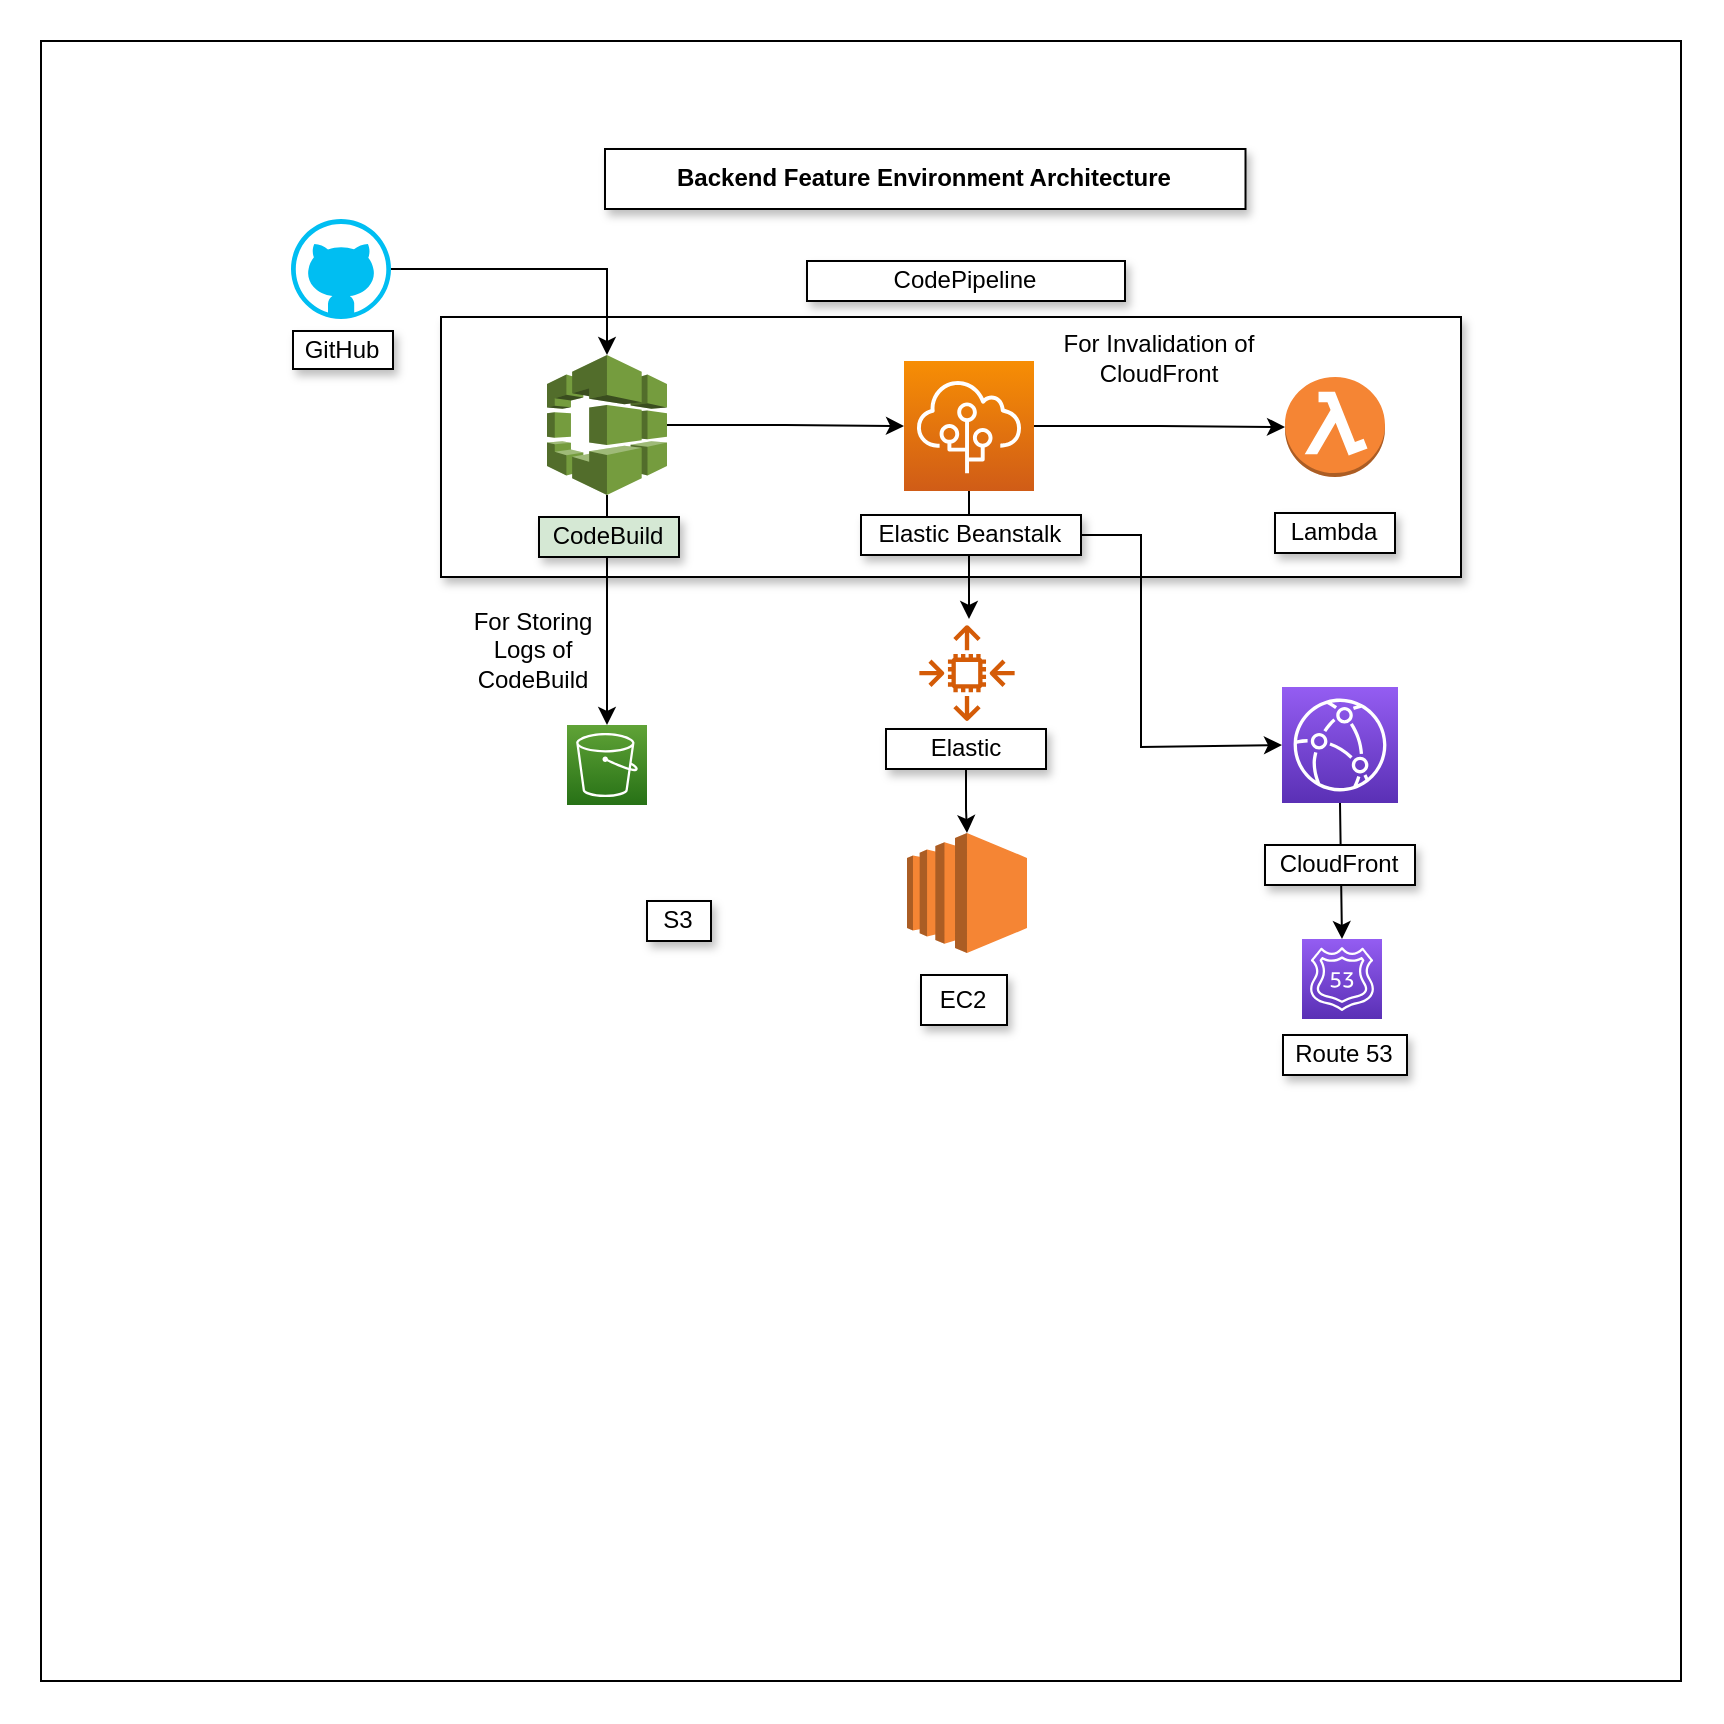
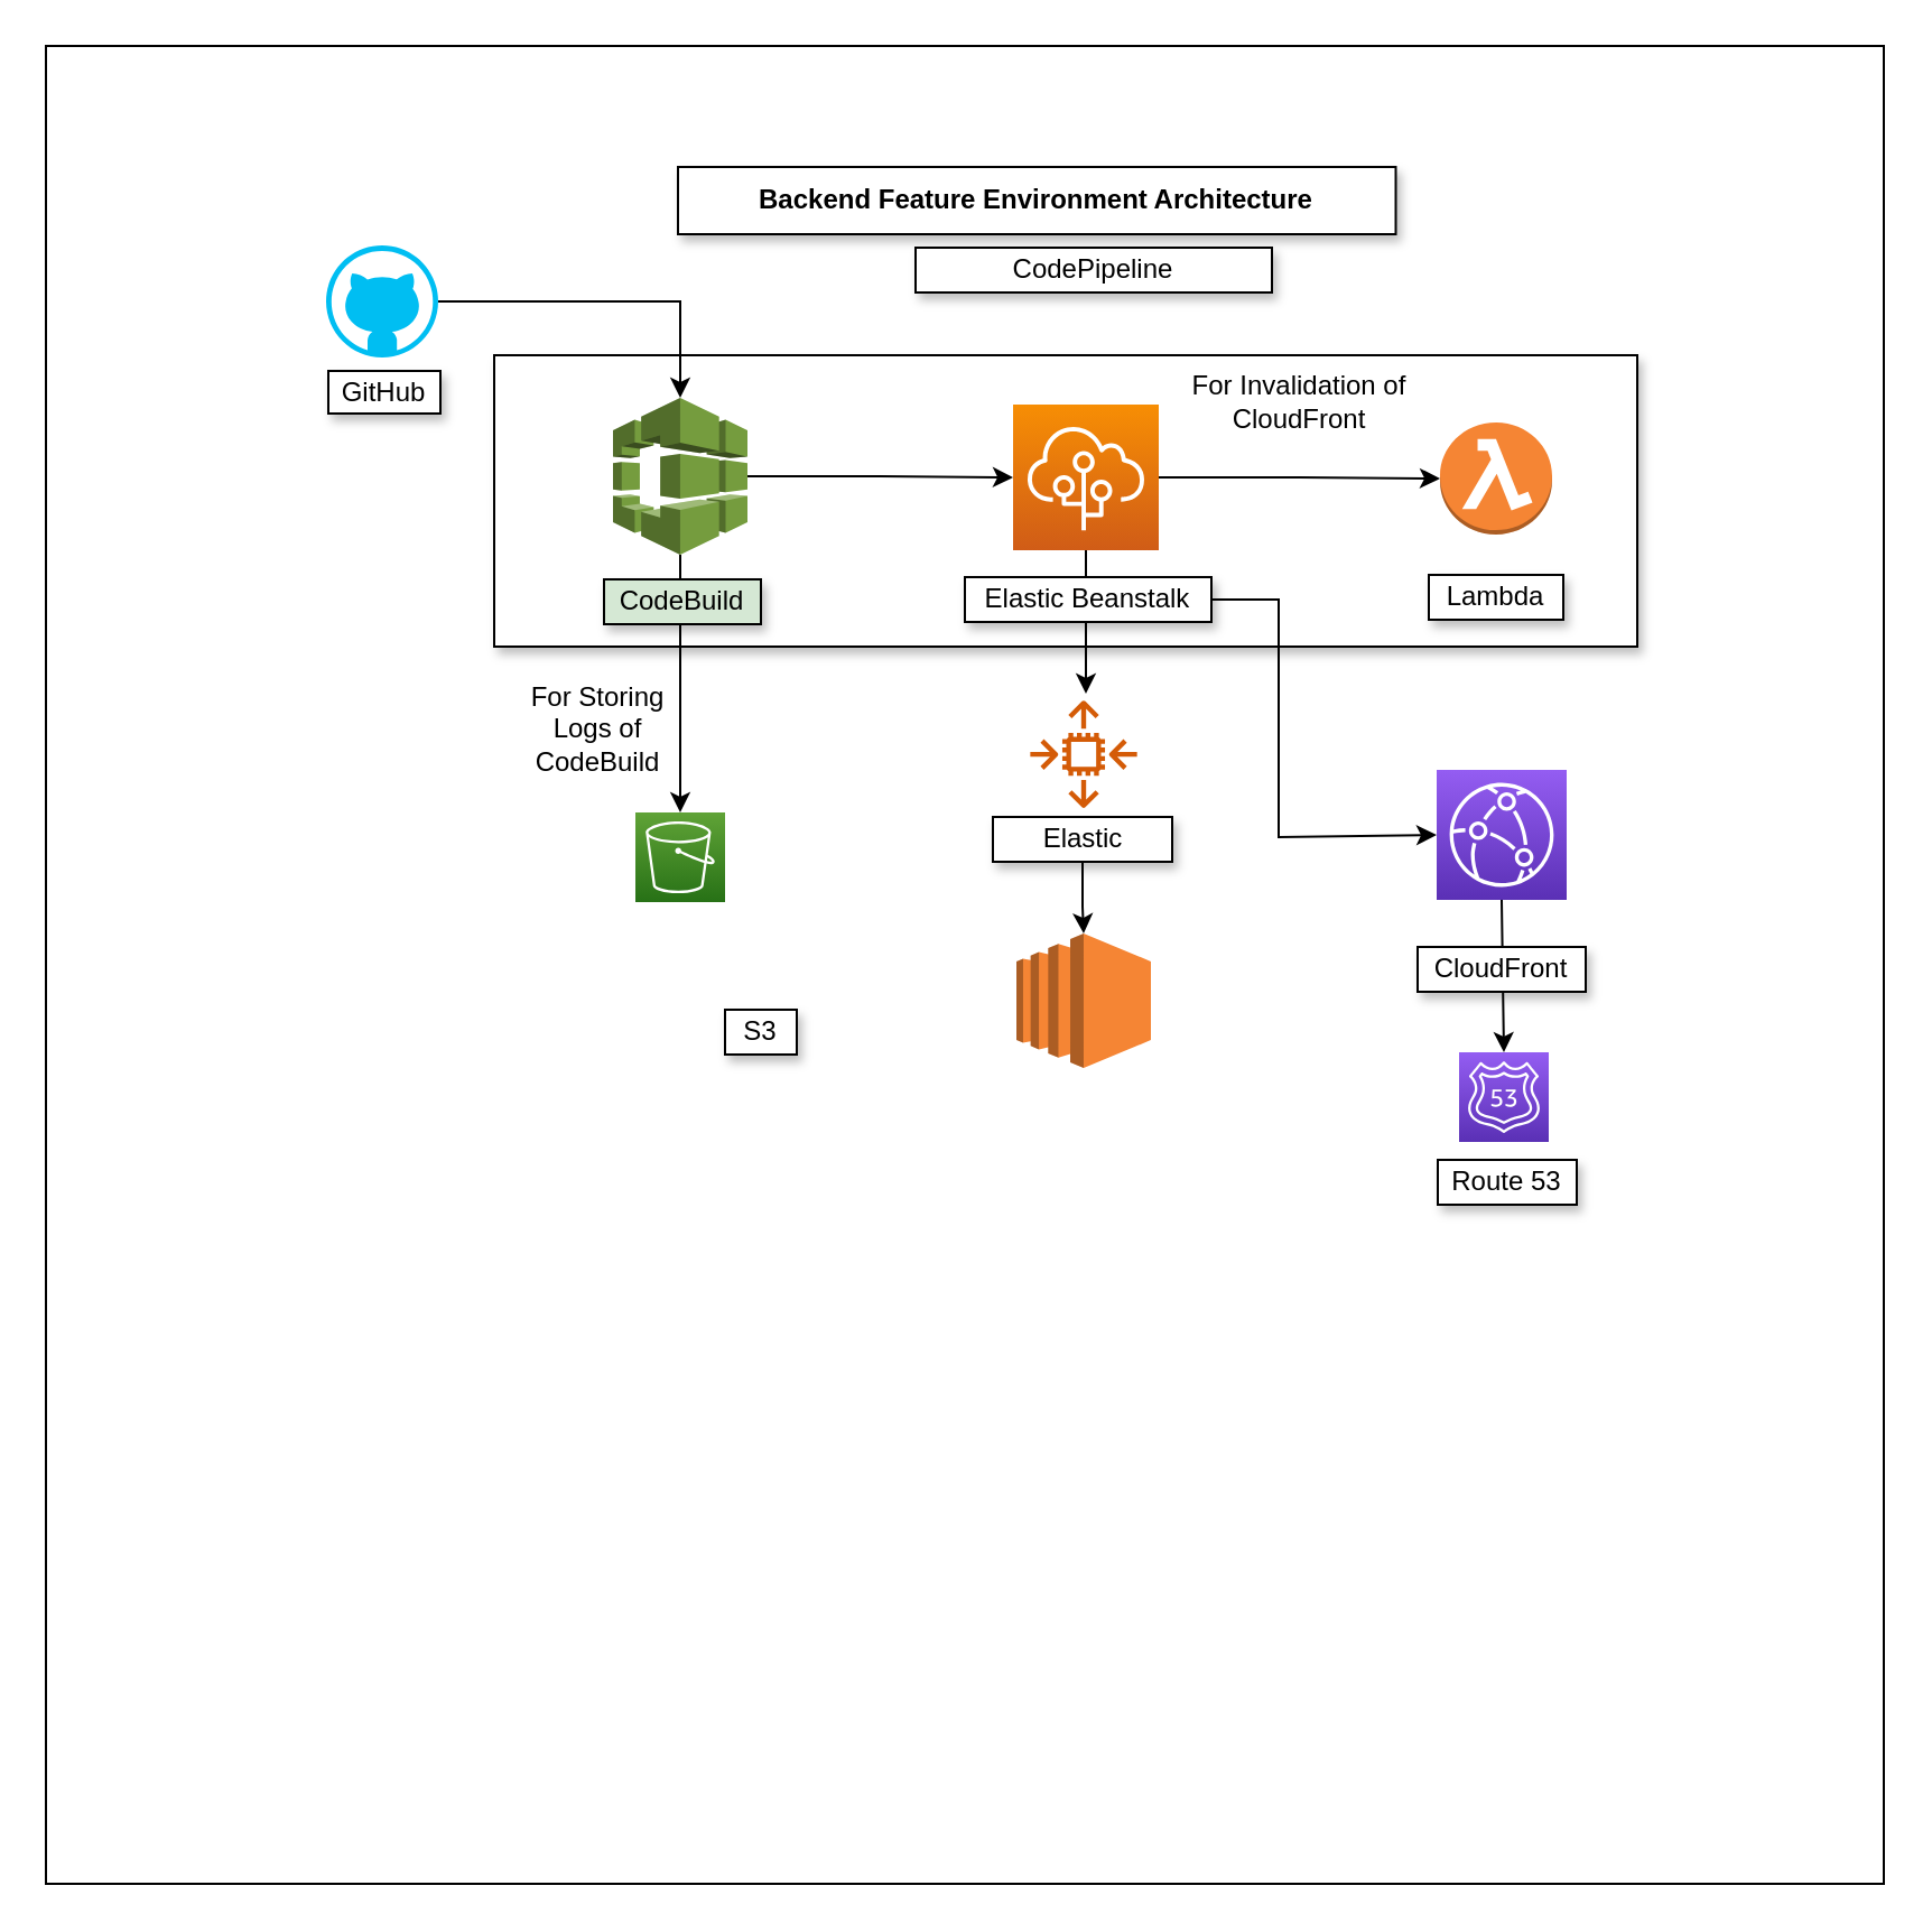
  <mxCell id="0" />
  <mxCell id="1" parent="0" />
  <mxCell id="2" value="" style="whiteSpace=wrap;html=1;aspect=fixed;" vertex="1" parent="1"><mxGeometry x="20" y="20" width="820" height="820" as="geometry" /></mxCell>
  <mxCell id="3" value="" style="sketch=0;outlineConnect=0;fontColor=#232F3E;gradientColor=none;fillColor=#D45B07;strokeColor=none;dashed=0;verticalLabelPosition=bottom;verticalAlign=top;align=center;html=1;fontSize=12;fontStyle=0;aspect=fixed;pointerEvents=1;shape=mxgraph.aws4.auto_scaling2;" vertex="1" parent="1"><mxGeometry x="459" y="312" width="48" height="48" as="geometry" /></mxCell>
  <mxCell id="4" value="" style="edgeStyle=orthogonalEdgeStyle;rounded=0;orthogonalLoop=1;jettySize=auto;html=1;" edge="1" parent="1" source="5" target="6"><mxGeometry relative="1" as="geometry" /></mxCell>
  <mxCell id="5" value="Elastic" style="rounded=0;whiteSpace=wrap;html=1;shadow=1;" vertex="1" parent="1"><mxGeometry x="442.5" y="364" width="80" height="20" as="geometry" /></mxCell>
  <mxCell id="6" value="" style="outlineConnect=0;dashed=0;verticalLabelPosition=bottom;verticalAlign=top;align=center;html=1;shape=mxgraph.aws3.ec2;fillColor=#F58534;gradientColor=none;" vertex="1" parent="1"><mxGeometry x="453" y="416" width="60" height="60" as="geometry" /></mxCell>
- <mxCell id="7" value="EC2" style="rounded=0;whiteSpace=wrap;html=1;shadow=1;" vertex="1" parent="1"><mxGeometry x="460" y="487" width="43" height="25" as="geometry" /></mxCell>
  <mxCell id="8" value="" style="sketch=0;points=[[0,0,0],[0.25,0,0],[0.5,0,0],[0.75,0,0],[1,0,0],[0,1,0],[0.25,1,0],[0.5,1,0],[0.75,1,0],[1,1,0],[0,0.25,0],[0,0.5,0],[0,0.75,0],[1,0.25,0],[1,0.5,0],[1,0.75,0]];outlineConnect=0;fontColor=#232F3E;gradientColor=#60A337;gradientDirection=north;fillColor=#277116;strokeColor=#ffffff;dashed=0;verticalLabelPosition=bottom;verticalAlign=top;align=center;html=1;fontSize=12;fontStyle=0;aspect=fixed;shape=mxgraph.aws4.resourceIcon;resIcon=mxgraph.aws4.s3;" vertex="1" parent="1"><mxGeometry x="283" y="362" width="40" height="40" as="geometry" /></mxCell>
  <mxCell id="9" value="" style="edgeStyle=orthogonalEdgeStyle;rounded=0;orthogonalLoop=1;jettySize=auto;html=1;entryX=0.5;entryY=0;entryDx=0;entryDy=0;entryPerimeter=0;" edge="1" parent="1" target="29"><mxGeometry relative="1" as="geometry"><mxPoint x="669.5" y="401" as="sourcePoint" /><mxPoint x="669.5" y="462" as="targetPoint" /></mxGeometry></mxCell>
  <mxCell id="10" value="" style="sketch=0;points=[[0,0,0],[0.25,0,0],[0.5,0,0],[0.75,0,0],[1,0,0],[0,1,0],[0.25,1,0],[0.5,1,0],[0.75,1,0],[1,1,0],[0,0.25,0],[0,0.5,0],[0,0.75,0],[1,0.25,0],[1,0.5,0],[1,0.75,0]];outlineConnect=0;fontColor=#232F3E;gradientColor=#945DF2;gradientDirection=north;fillColor=#5A30B5;strokeColor=#ffffff;dashed=0;verticalLabelPosition=bottom;verticalAlign=top;align=center;html=1;fontSize=12;fontStyle=0;aspect=fixed;shape=mxgraph.aws4.resourceIcon;resIcon=mxgraph.aws4.cloudfront;" vertex="1" parent="1"><mxGeometry x="640.5" y="343" width="58" height="58" as="geometry" /></mxCell>
  <mxCell id="11" value="" style="rounded=0;whiteSpace=wrap;html=1;shadow=1;" vertex="1" parent="1"><mxGeometry x="220" y="158" width="510" height="130" as="geometry" /></mxCell>
  <mxCell id="12" value="" style="edgeStyle=orthogonalEdgeStyle;rounded=0;orthogonalLoop=1;jettySize=auto;html=1;" edge="1" parent="1" source="13" target="16"><mxGeometry relative="1" as="geometry" /></mxCell>
  <mxCell id="13" value="" style="verticalLabelPosition=bottom;html=1;verticalAlign=top;align=center;strokeColor=none;fillColor=#00BEF2;shape=mxgraph.azure.github_code;pointerEvents=1;" vertex="1" parent="1"><mxGeometry x="145" y="109" width="50" height="50" as="geometry" /></mxCell>
  <mxCell id="14" style="edgeStyle=orthogonalEdgeStyle;rounded=0;orthogonalLoop=1;jettySize=auto;html=1;" edge="1" parent="1" source="16" target="22"><mxGeometry relative="1" as="geometry" /></mxCell>
  <mxCell id="15" style="edgeStyle=orthogonalEdgeStyle;rounded=0;orthogonalLoop=1;jettySize=auto;html=1;entryX=0.5;entryY=0;entryDx=0;entryDy=0;" edge="1" parent="1" source="16" target="18"><mxGeometry relative="1" as="geometry" /></mxCell>
  <mxCell id="16" value="" style="outlineConnect=0;dashed=0;verticalLabelPosition=bottom;verticalAlign=top;align=center;html=1;shape=mxgraph.aws3.codebuild;fillColor=#759C3E;gradientColor=none;" vertex="1" parent="1"><mxGeometry x="273" y="177" width="60" height="70" as="geometry" /></mxCell>
  <mxCell id="17" value="" style="edgeStyle=orthogonalEdgeStyle;rounded=0;orthogonalLoop=1;jettySize=auto;html=1;entryX=0.5;entryY=0;entryDx=0;entryDy=0;entryPerimeter=0;" edge="1" parent="1" target="8"><mxGeometry relative="1" as="geometry"><mxPoint x="308" y="278" as="sourcePoint" /><mxPoint x="303" y="353" as="targetPoint" /><Array as="points"><mxPoint x="303" y="278" /></Array></mxGeometry></mxCell>
  <mxCell id="18" value="CodeBuild" style="rounded=0;whiteSpace=wrap;html=1;shadow=1;fillColor=#d5e8d4;" vertex="1" parent="1"><mxGeometry x="269" y="258" width="70" height="20" as="geometry" /></mxCell>
  <mxCell id="19" value="" style="outlineConnect=0;dashed=0;verticalLabelPosition=bottom;verticalAlign=top;align=center;html=1;shape=mxgraph.aws3.lambda_function;fillColor=#F58534;gradientColor=none;" vertex="1" parent="1"><mxGeometry x="642" y="188" width="50" height="50" as="geometry" /></mxCell>
  <mxCell id="20" style="edgeStyle=orthogonalEdgeStyle;rounded=0;orthogonalLoop=1;jettySize=auto;html=1;" edge="1" parent="1" source="22" target="19"><mxGeometry relative="1" as="geometry" /></mxCell>
  <mxCell id="21" value="" style="edgeStyle=orthogonalEdgeStyle;rounded=0;orthogonalLoop=1;jettySize=auto;html=1;" edge="1" parent="1" source="22" target="25"><mxGeometry relative="1" as="geometry" /></mxCell>
  <mxCell id="22" value="" style="sketch=0;points=[[0,0,0],[0.25,0,0],[0.5,0,0],[0.75,0,0],[1,0,0],[0,1,0],[0.25,1,0],[0.5,1,0],[0.75,1,0],[1,1,0],[0,0.25,0],[0,0.5,0],[0,0.75,0],[1,0.25,0],[1,0.5,0],[1,0.75,0]];outlineConnect=0;fontColor=#232F3E;gradientColor=#F78E04;gradientDirection=north;fillColor=#D05C17;strokeColor=#ffffff;dashed=0;verticalLabelPosition=bottom;verticalAlign=top;align=center;html=1;fontSize=12;fontStyle=0;aspect=fixed;shape=mxgraph.aws4.resourceIcon;resIcon=mxgraph.aws4.elastic_beanstalk;" vertex="1" parent="1"><mxGeometry x="451.5" y="180" width="65" height="65" as="geometry" /></mxCell>
  <mxCell id="23" style="edgeStyle=orthogonalEdgeStyle;rounded=0;orthogonalLoop=1;jettySize=auto;html=1;entryX=0;entryY=0.5;entryDx=0;entryDy=0;entryPerimeter=0;" edge="1" parent="1" source="25" target="10"><mxGeometry relative="1" as="geometry"><Array as="points"><mxPoint x="570" y="267" /><mxPoint x="570" y="373" /></Array></mxGeometry></mxCell>
  <mxCell id="24" value="" style="edgeStyle=orthogonalEdgeStyle;rounded=0;orthogonalLoop=1;jettySize=auto;html=1;" edge="1" parent="1"><mxGeometry relative="1" as="geometry"><mxPoint x="484" y="264" as="sourcePoint" /><mxPoint x="484" y="309" as="targetPoint" /></mxGeometry></mxCell>
  <mxCell id="25" value="Elastic Beanstalk" style="rounded=0;whiteSpace=wrap;html=1;shadow=1;" vertex="1" parent="1"><mxGeometry x="430" y="257" width="110" height="20" as="geometry" /></mxCell>
  <mxCell id="26" value="Lambda" style="rounded=0;whiteSpace=wrap;html=1;shadow=1;" vertex="1" parent="1"><mxGeometry x="637" y="256" width="60" height="20" as="geometry" /></mxCell>
  <mxCell id="27" value="For Storing Logs of CodeBuild" style="rounded=0;whiteSpace=wrap;html=1;shadow=0;strokeColor=#FFFFFF;rotation=0;" vertex="1" parent="1"><mxGeometry x="234" y="300" width="65" height="49" as="geometry" /></mxCell>
  <mxCell id="28" value="S3" style="rounded=0;whiteSpace=wrap;html=1;shadow=1;strokeColor=#000000;" vertex="1" parent="1"><mxGeometry x="323" y="450" width="32" height="20" as="geometry" /></mxCell>
  <mxCell id="29" value="" style="sketch=0;points=[[0,0,0],[0.25,0,0],[0.5,0,0],[0.75,0,0],[1,0,0],[0,1,0],[0.25,1,0],[0.5,1,0],[0.75,1,0],[1,1,0],[0,0.25,0],[0,0.5,0],[0,0.75,0],[1,0.25,0],[1,0.5,0],[1,0.75,0]];outlineConnect=0;fontColor=#232F3E;gradientColor=#945DF2;gradientDirection=north;fillColor=#5A30B5;strokeColor=#ffffff;dashed=0;verticalLabelPosition=bottom;verticalAlign=top;align=center;html=1;fontSize=12;fontStyle=0;aspect=fixed;shape=mxgraph.aws4.resourceIcon;resIcon=mxgraph.aws4.route_53;" vertex="1" parent="1"><mxGeometry x="650.5" y="469" width="40" height="40" as="geometry" /></mxCell>
  <mxCell id="30" value="Route 53" style="rounded=0;whiteSpace=wrap;html=1;shadow=1;strokeColor=#000000;" vertex="1" parent="1"><mxGeometry x="641" y="517" width="62" height="20" as="geometry" /></mxCell>
  <mxCell id="31" value="CloudFront" style="rounded=0;whiteSpace=wrap;html=1;shadow=1;" vertex="1" parent="1"><mxGeometry x="632" y="422" width="75" height="20" as="geometry" /></mxCell>
  <mxCell id="32" value="For Invalidation of CloudFront" style="rounded=0;whiteSpace=wrap;html=1;shadow=0;strokeColor=#FFFFFF;" vertex="1" parent="1"><mxGeometry x="526" y="161" width="107" height="35" as="geometry" /></mxCell>
  <mxCell id="33" value="GitHub" style="rounded=0;whiteSpace=wrap;html=1;shadow=1;strokeColor=#000000;" vertex="1" parent="1"><mxGeometry x="146" y="165" width="50" height="19" as="geometry" /></mxCell>
  <mxCell id="34" value="&lt;b&gt;Backend Feature Environment Architecture&lt;/b&gt;" style="rounded=0;whiteSpace=wrap;html=1;shadow=1;strokeColor=#000000;" vertex="1" parent="1"><mxGeometry x="302" y="74" width="320.25" height="30" as="geometry" /></mxCell>
- <mxCell id="35" value="CodePipeline" style="rounded=0;whiteSpace=wrap;html=1;shadow=1;strokeColor=#000000;" vertex="1" parent="1"><mxGeometry x="403" y="130" width="159" height="20" as="geometry" /></mxCell>
+ <mxCell id="35" value="CodePipeline" style="rounded=0;whiteSpace=wrap;html=1;shadow=1;strokeColor=#000000;" vertex="1" parent="1"><mxGeometry x="408" y="110" width="159" height="20" as="geometry" /></mxCell>
